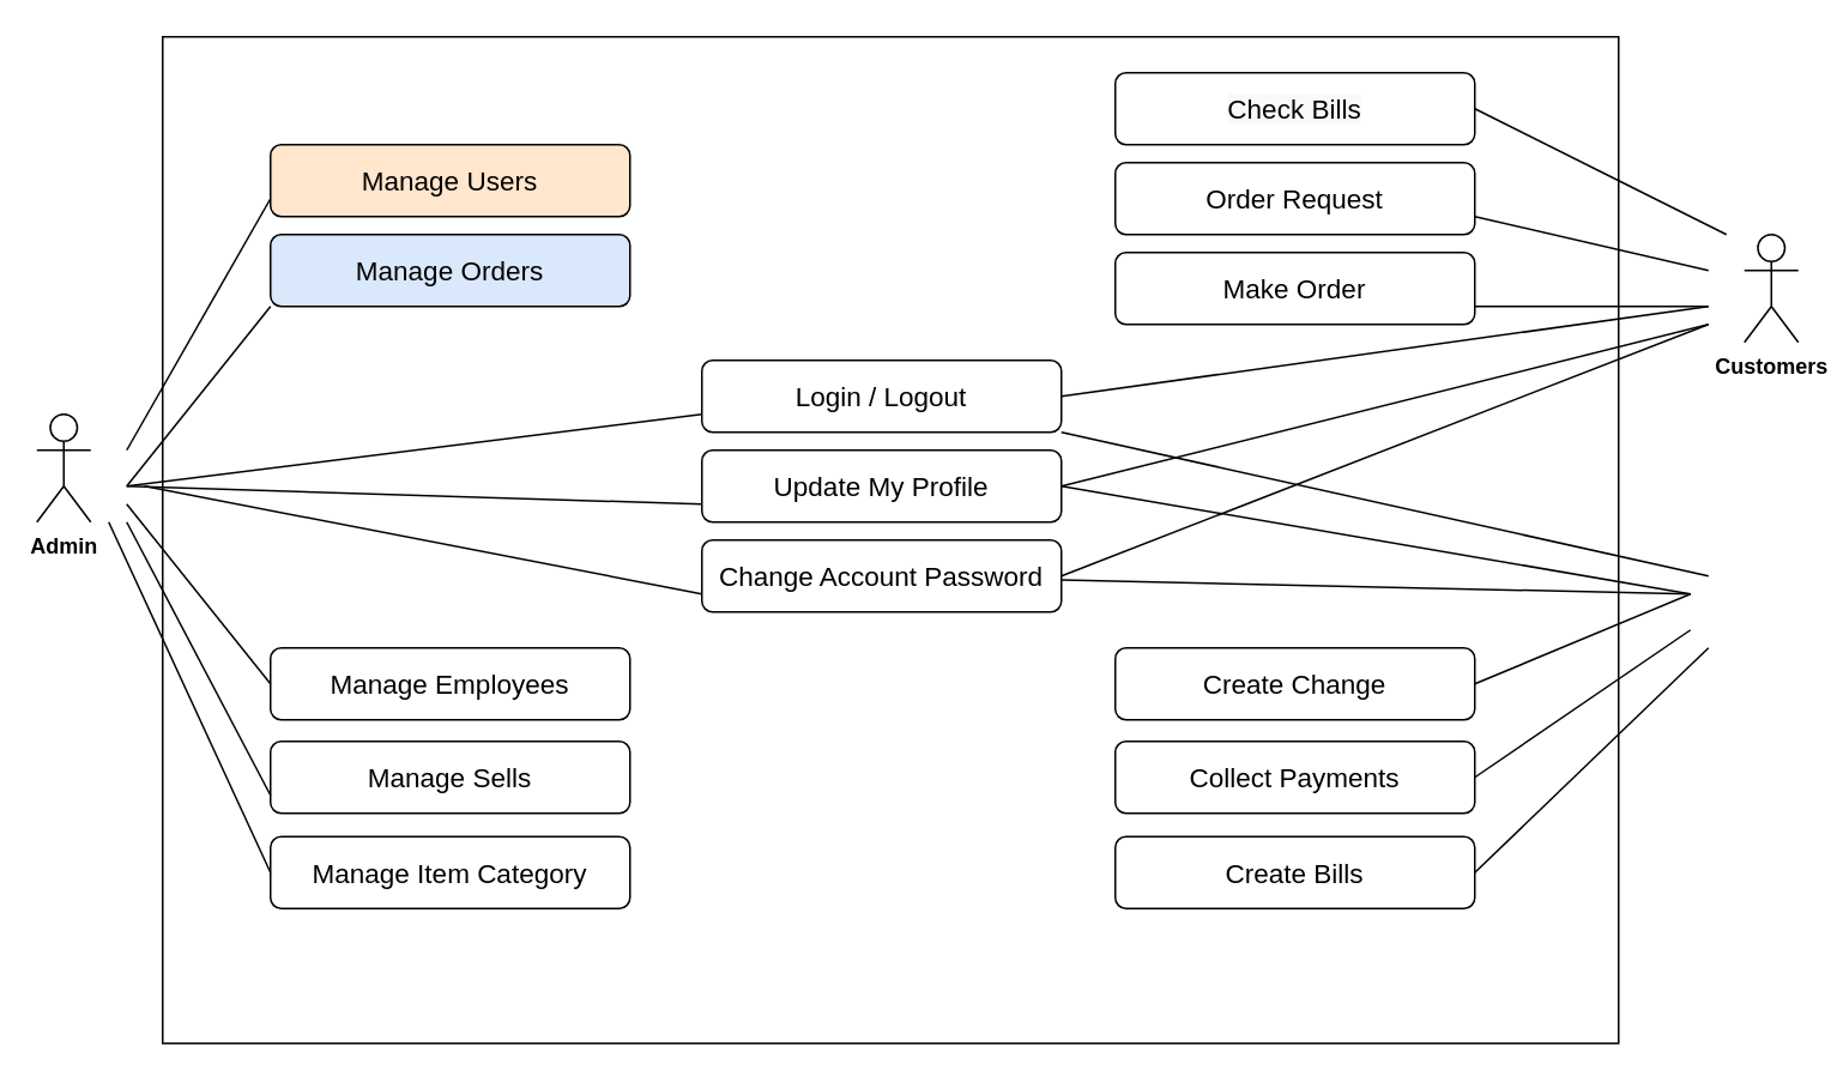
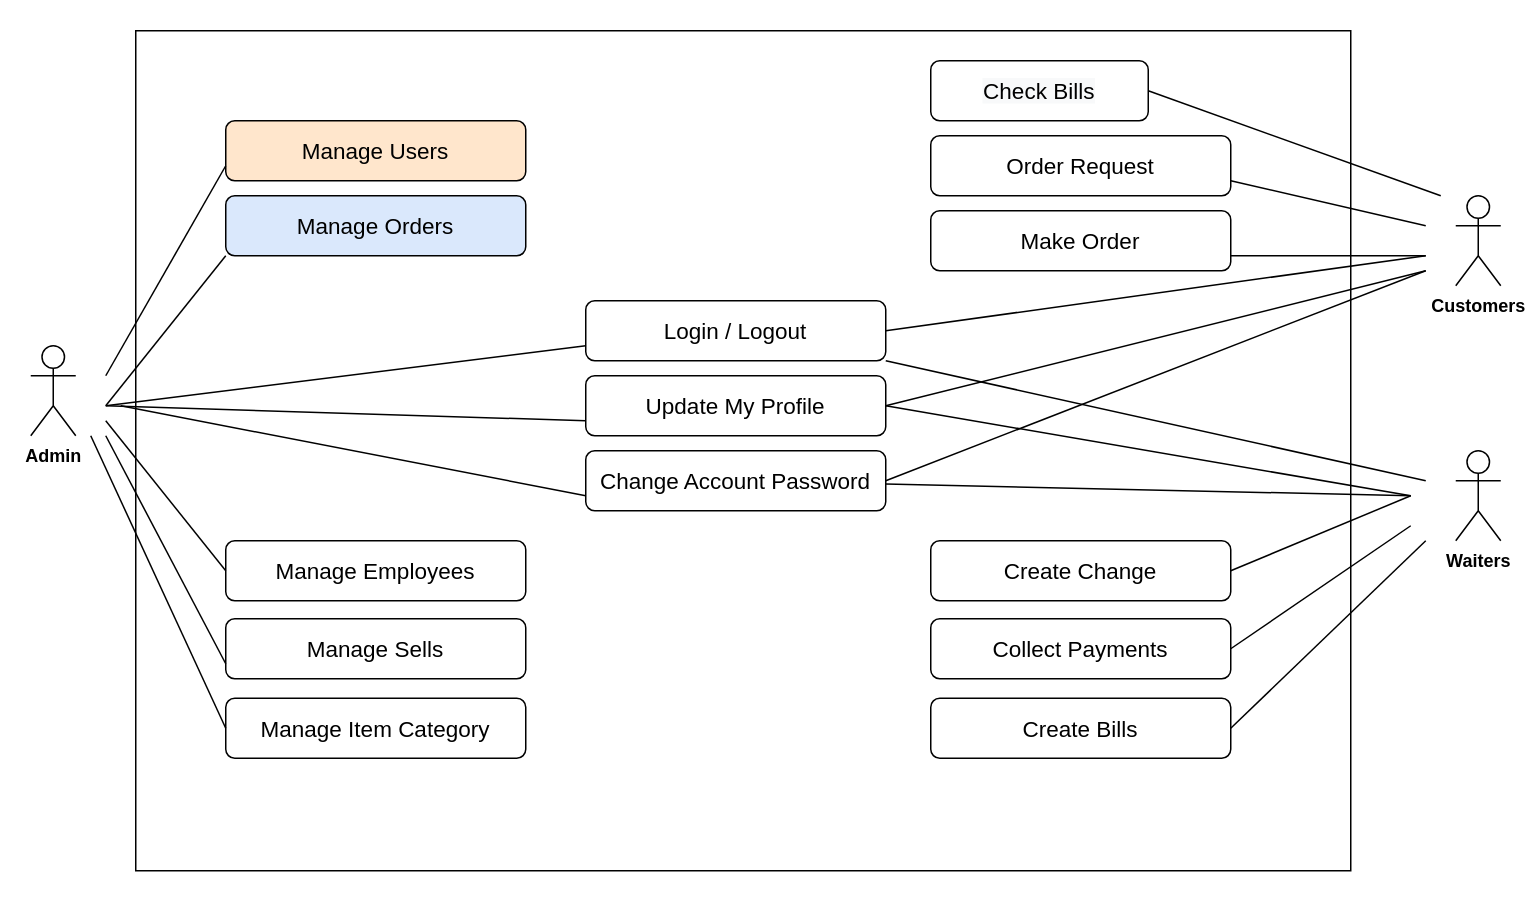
  <mxCell id="0" />
  <mxCell id="1" parent="0" />
  <mxCell id="2" value="" style="rounded=0;whiteSpace=wrap;html=1;fontSize=15;" vertex="1" parent="1"><mxGeometry x="90" y="20" width="810" height="560" as="geometry" /></mxCell>
  <mxCell id="3" value="&lt;b&gt;Admin&lt;/b&gt;" style="shape=umlActor;verticalLabelPosition=bottom;verticalAlign=top;html=1;outlineConnect=0;" vertex="1" parent="1"><mxGeometry x="20" y="230" width="30" height="60" as="geometry" /></mxCell>
  <mxCell id="4" value="&lt;b&gt;Customers&lt;br&gt;&lt;br&gt;&lt;/b&gt;" style="shape=umlActor;verticalLabelPosition=bottom;verticalAlign=top;html=1;outlineConnect=0;" vertex="1" parent="1"><mxGeometry x="970" y="130" width="30" height="60" as="geometry" /></mxCell>
- <mxCell id="6" value="&#10;&#10;&lt;span style=&quot;color: rgb(0, 0, 0); font-family: helvetica; font-size: 15px; font-style: normal; font-weight: 400; letter-spacing: normal; text-align: center; text-indent: 0px; text-transform: none; word-spacing: 0px; background-color: rgb(248, 249, 250); display: inline; float: none;&quot;&gt;Check Bills&lt;/span&gt;&#10;&#10;" style="rounded=1;whiteSpace=wrap;html=1;fontSize=15;" vertex="1" parent="1"><mxGeometry x="620" y="40" width="200" height="40" as="geometry" /></mxCell>
+ <mxCell id="5" value="&lt;b&gt;Waiters&lt;/b&gt;" style="shape=umlActor;verticalLabelPosition=bottom;verticalAlign=top;html=1;outlineConnect=0;" vertex="1" parent="1"><mxGeometry x="970" y="300" width="30" height="60" as="geometry" /></mxCell>
+ <mxCell id="6" value="&#10;&#10;&lt;span style=&quot;color: rgb(0, 0, 0); font-family: helvetica; font-size: 15px; font-style: normal; font-weight: 400; letter-spacing: normal; text-align: center; text-indent: 0px; text-transform: none; word-spacing: 0px; background-color: rgb(248, 249, 250); display: inline; float: none;&quot;&gt;Check Bills&lt;/span&gt;&#10;&#10;" style="rounded=1;whiteSpace=wrap;html=1;fontSize=15;" vertex="1" parent="1"><mxGeometry x="620" y="40" width="145" height="40" as="geometry" /></mxCell>
  <mxCell id="7" value="Order Request" style="rounded=1;whiteSpace=wrap;html=1;fontSize=15;" vertex="1" parent="1"><mxGeometry x="620" y="90" width="200" height="40" as="geometry" /></mxCell>
  <mxCell id="8" value="Create Change" style="rounded=1;whiteSpace=wrap;html=1;fontSize=15;" vertex="1" parent="1"><mxGeometry x="620" y="360" width="200" height="40" as="geometry" /></mxCell>
  <mxCell id="9" value="Collect Payments" style="rounded=1;whiteSpace=wrap;html=1;fontSize=15;" vertex="1" parent="1"><mxGeometry x="620" y="412" width="200" height="40" as="geometry" /></mxCell>
  <mxCell id="10" value="Manage Users" style="rounded=1;whiteSpace=wrap;html=1;fontSize=15;fillColor=#ffe6cc;" vertex="1" parent="1"><mxGeometry x="150" y="80" width="200" height="40" as="geometry" /></mxCell>
  <mxCell id="11" value="Manage Orders" style="rounded=1;whiteSpace=wrap;html=1;fontSize=15;fillColor=#dae8fc;" vertex="1" parent="1"><mxGeometry x="150" y="130" width="200" height="40" as="geometry" /></mxCell>
  <mxCell id="12" value="Manage Employees" style="rounded=1;whiteSpace=wrap;html=1;fontSize=15;" vertex="1" parent="1"><mxGeometry x="150" y="360" width="200" height="40" as="geometry" /></mxCell>
  <mxCell id="13" value="Manage Sells" style="rounded=1;whiteSpace=wrap;html=1;fontSize=15;" vertex="1" parent="1"><mxGeometry x="150" y="412" width="200" height="40" as="geometry" /></mxCell>
  <mxCell id="14" value="Login / Logout" style="rounded=1;whiteSpace=wrap;html=1;fontSize=15;" vertex="1" parent="1"><mxGeometry x="390" y="200" width="200" height="40" as="geometry" /></mxCell>
  <mxCell id="15" value="Update My Profile" style="rounded=1;whiteSpace=wrap;html=1;fontSize=15;" vertex="1" parent="1"><mxGeometry x="390" y="250" width="200" height="40" as="geometry" /></mxCell>
  <mxCell id="16" value="Change Account Password" style="rounded=1;whiteSpace=wrap;html=1;fontSize=15;" vertex="1" parent="1"><mxGeometry x="390" y="300" width="200" height="40" as="geometry" /></mxCell>
  <mxCell id="17" value="Manage Item Category" style="rounded=1;whiteSpace=wrap;html=1;fontSize=15;" vertex="1" parent="1"><mxGeometry x="150" y="465" width="200" height="40" as="geometry" /></mxCell>
  <mxCell id="18" value="Create Bills" style="rounded=1;whiteSpace=wrap;html=1;fontSize=15;" vertex="1" parent="1"><mxGeometry x="620" y="465" width="200" height="40" as="geometry" /></mxCell>
  <mxCell id="19" value="Make Order" style="rounded=1;whiteSpace=wrap;html=1;fontSize=15;" vertex="1" parent="1"><mxGeometry x="620" y="140" width="200" height="40" as="geometry" /></mxCell>
  <mxCell id="20" value="" style="endArrow=none;html=1;rounded=0;fontSize=15;entryX=0;entryY=0.75;entryDx=0;entryDy=0;" edge="1" parent="1" target="10"><mxGeometry width="50" height="50" relative="1" as="geometry"><mxPoint x="70" y="250" as="sourcePoint" /><mxPoint x="120" y="200" as="targetPoint" /></mxGeometry></mxCell>
  <mxCell id="21" value="" style="endArrow=none;html=1;rounded=0;fontSize=15;entryX=0;entryY=1;entryDx=0;entryDy=0;" edge="1" parent="1" target="11"><mxGeometry width="50" height="50" relative="1" as="geometry"><mxPoint x="70" y="270" as="sourcePoint" /><mxPoint x="550" y="280" as="targetPoint" /></mxGeometry></mxCell>
  <mxCell id="22" value="" style="endArrow=none;html=1;rounded=0;fontSize=15;entryX=0;entryY=0.5;entryDx=0;entryDy=0;" edge="1" parent="1" target="12"><mxGeometry width="50" height="50" relative="1" as="geometry"><mxPoint x="70" y="280" as="sourcePoint" /><mxPoint x="120" y="230" as="targetPoint" /></mxGeometry></mxCell>
  <mxCell id="23" value="" style="endArrow=none;html=1;rounded=0;fontSize=15;entryX=0;entryY=0.75;entryDx=0;entryDy=0;" edge="1" parent="1" target="13"><mxGeometry width="50" height="50" relative="1" as="geometry"><mxPoint x="70" y="290" as="sourcePoint" /><mxPoint x="200" y="280" as="targetPoint" /></mxGeometry></mxCell>
  <mxCell id="24" value="" style="endArrow=none;html=1;rounded=0;fontSize=15;entryX=0;entryY=0.5;entryDx=0;entryDy=0;" edge="1" parent="1" target="17"><mxGeometry width="50" height="50" relative="1" as="geometry"><mxPoint x="60" y="290" as="sourcePoint" /><mxPoint x="110" y="275" as="targetPoint" /></mxGeometry></mxCell>
  <mxCell id="25" value="" style="endArrow=none;html=1;rounded=0;fontSize=15;entryX=0;entryY=0.75;entryDx=0;entryDy=0;" edge="1" parent="1" target="14"><mxGeometry width="50" height="50" relative="1" as="geometry"><mxPoint x="70" y="270" as="sourcePoint" /><mxPoint x="90" y="330" as="targetPoint" /></mxGeometry></mxCell>
  <mxCell id="26" value="" style="endArrow=none;html=1;rounded=0;fontSize=15;entryX=0;entryY=0.75;entryDx=0;entryDy=0;" edge="1" parent="1" target="15"><mxGeometry width="50" height="50" relative="1" as="geometry"><mxPoint x="70" y="270" as="sourcePoint" /><mxPoint x="590" y="320" as="targetPoint" /></mxGeometry></mxCell>
  <mxCell id="27" value="" style="endArrow=none;html=1;rounded=0;fontSize=15;entryX=0;entryY=0.75;entryDx=0;entryDy=0;" edge="1" parent="1" target="16"><mxGeometry width="50" height="50" relative="1" as="geometry"><mxPoint x="80" y="270" as="sourcePoint" /><mxPoint x="600" y="330" as="targetPoint" /></mxGeometry></mxCell>
  <mxCell id="28" value="" style="endArrow=none;html=1;rounded=0;fontSize=15;exitX=1;exitY=0.5;exitDx=0;exitDy=0;" edge="1" parent="1" source="6"><mxGeometry width="50" height="50" relative="1" as="geometry"><mxPoint x="560" y="390" as="sourcePoint" /><mxPoint x="960" y="130" as="targetPoint" /></mxGeometry></mxCell>
  <mxCell id="29" value="" style="endArrow=none;html=1;rounded=0;fontSize=15;exitX=1;exitY=0.75;exitDx=0;exitDy=0;" edge="1" parent="1" source="7"><mxGeometry width="50" height="50" relative="1" as="geometry"><mxPoint x="570" y="400" as="sourcePoint" /><mxPoint x="950" y="150" as="targetPoint" /></mxGeometry></mxCell>
  <mxCell id="30" value="" style="endArrow=none;html=1;rounded=0;fontSize=15;exitX=1;exitY=0.75;exitDx=0;exitDy=0;" edge="1" parent="1" source="19"><mxGeometry width="50" height="50" relative="1" as="geometry"><mxPoint x="580" y="410" as="sourcePoint" /><mxPoint x="950" y="170" as="targetPoint" /></mxGeometry></mxCell>
  <mxCell id="31" value="" style="endArrow=none;html=1;rounded=0;fontSize=15;exitX=1;exitY=0.5;exitDx=0;exitDy=0;" edge="1" parent="1" source="14"><mxGeometry width="50" height="50" relative="1" as="geometry"><mxPoint x="590" y="420" as="sourcePoint" /><mxPoint x="950" y="170" as="targetPoint" /></mxGeometry></mxCell>
  <mxCell id="32" value="" style="endArrow=none;html=1;rounded=0;fontSize=15;exitX=1;exitY=0.5;exitDx=0;exitDy=0;" edge="1" parent="1" source="15"><mxGeometry width="50" height="50" relative="1" as="geometry"><mxPoint x="600" y="430" as="sourcePoint" /><mxPoint x="950" y="180" as="targetPoint" /></mxGeometry></mxCell>
  <mxCell id="33" value="" style="endArrow=none;html=1;rounded=0;fontSize=15;exitX=1;exitY=0.5;exitDx=0;exitDy=0;" edge="1" parent="1" source="16"><mxGeometry width="50" height="50" relative="1" as="geometry"><mxPoint x="610" y="440" as="sourcePoint" /><mxPoint x="950" y="180" as="targetPoint" /></mxGeometry></mxCell>
  <mxCell id="34" value="" style="endArrow=none;html=1;rounded=0;fontSize=15;exitX=1;exitY=1;exitDx=0;exitDy=0;" edge="1" parent="1" source="14"><mxGeometry width="50" height="50" relative="1" as="geometry"><mxPoint x="730" y="330" as="sourcePoint" /><mxPoint x="950" y="320" as="targetPoint" /></mxGeometry></mxCell>
  <mxCell id="35" value="" style="endArrow=none;html=1;rounded=0;fontSize=15;" edge="1" parent="1"><mxGeometry width="50" height="50" relative="1" as="geometry"><mxPoint x="590" y="270" as="sourcePoint" /><mxPoint x="940" y="330" as="targetPoint" /></mxGeometry></mxCell>
  <mxCell id="36" value="" style="endArrow=none;html=1;rounded=0;fontSize=15;" edge="1" parent="1" source="16"><mxGeometry width="50" height="50" relative="1" as="geometry"><mxPoint x="640" y="470" as="sourcePoint" /><mxPoint x="940" y="330" as="targetPoint" /></mxGeometry></mxCell>
  <mxCell id="37" value="" style="endArrow=none;html=1;rounded=0;fontSize=15;exitX=1;exitY=0.5;exitDx=0;exitDy=0;" edge="1" parent="1" source="8"><mxGeometry width="50" height="50" relative="1" as="geometry"><mxPoint x="650" y="480" as="sourcePoint" /><mxPoint x="940" y="330" as="targetPoint" /></mxGeometry></mxCell>
  <mxCell id="38" value="" style="endArrow=none;html=1;rounded=0;fontSize=15;exitX=1;exitY=0.5;exitDx=0;exitDy=0;" edge="1" parent="1" source="9"><mxGeometry width="50" height="50" relative="1" as="geometry"><mxPoint x="660" y="490" as="sourcePoint" /><mxPoint x="940" y="350" as="targetPoint" /></mxGeometry></mxCell>
  <mxCell id="39" value="" style="endArrow=none;html=1;rounded=0;fontSize=15;exitX=1;exitY=0.5;exitDx=0;exitDy=0;" edge="1" parent="1" source="18"><mxGeometry width="50" height="50" relative="1" as="geometry"><mxPoint x="670" y="500" as="sourcePoint" /><mxPoint x="950" y="360" as="targetPoint" /></mxGeometry></mxCell>
